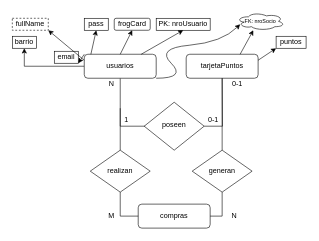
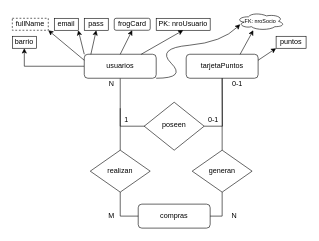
  <mxCell id="0" />
  <mxCell id="1" parent="0" />
  <mxCell id="2" style="edgeStyle=orthogonalEdgeStyle;rounded=0;orthogonalLoop=1;jettySize=auto;html=1;exitX=0.5;exitY=1;exitDx=0;exitDy=0;" parent="1" source="4" edge="1"><mxGeometry relative="1" as="geometry"><mxPoint x="310" y="200" as="targetPoint" /><Array as="points"><mxPoint x="200" y="210" /></Array></mxGeometry></mxCell>
  <mxCell id="3" style="edgeStyle=orthogonalEdgeStyle;rounded=0;orthogonalLoop=1;jettySize=auto;html=1;exitX=0;exitY=0.5;exitDx=0;exitDy=0;entryX=0.5;entryY=1;entryDx=0;entryDy=0;" parent="1" source="4" target="13" edge="1"><mxGeometry relative="1" as="geometry" /></mxCell>
  <mxCell id="4" value="usuarios" style="rounded=1;whiteSpace=wrap;html=1;fontSize=12;glass=0;strokeWidth=1;shadow=0;" parent="1" vertex="1"><mxGeometry x="140" y="90" width="120" height="40" as="geometry" /></mxCell>
  <mxCell id="5" style="edgeStyle=orthogonalEdgeStyle;rounded=0;orthogonalLoop=1;jettySize=auto;html=1;exitX=1;exitY=0.5;exitDx=0;exitDy=0;" parent="1" source="6" edge="1"><mxGeometry relative="1" as="geometry"><mxPoint x="370" y="120" as="targetPoint" /></mxGeometry></mxCell>
  <mxCell id="6" value="poseen" style="rhombus;whiteSpace=wrap;html=1;shadow=0;fontFamily=Helvetica;fontSize=12;align=center;strokeWidth=1;spacing=6;spacingTop=-4;" parent="1" vertex="1"><mxGeometry x="240" y="170" width="100" height="80" as="geometry" /></mxCell>
  <mxCell id="7" value="tarjetaPuntos" style="rounded=1;whiteSpace=wrap;html=1;fontSize=12;glass=0;strokeWidth=1;shadow=0;" parent="1" vertex="1"><mxGeometry x="310" y="90" width="120" height="40" as="geometry" /></mxCell>
  <mxCell id="8" value="1" style="text;html=1;align=center;verticalAlign=middle;resizable=0;points=[];autosize=1;strokeColor=none;" parent="1" vertex="1"><mxGeometry x="200" y="190" width="20" height="20" as="geometry" /></mxCell>
  <mxCell id="9" value="0-1" style="text;html=1;align=center;verticalAlign=middle;resizable=0;points=[];autosize=1;strokeColor=none;" parent="1" vertex="1"><mxGeometry x="340" y="190" width="30" height="20" as="geometry" /></mxCell>
  <mxCell id="10" value="PK: nroUsuario" style="rounded=0;whiteSpace=wrap;html=1;" parent="1" vertex="1"><mxGeometry x="260" y="30" width="90" height="20" as="geometry" /></mxCell>
  <mxCell id="11" value="frogCard" style="whiteSpace=wrap;html=1;rounded=1;" parent="1" vertex="1"><mxGeometry x="190" y="30" width="60" height="20" as="geometry" /></mxCell>
- <mxCell id="12" value="email" style="rounded=0;whiteSpace=wrap;html=1;" parent="1" vertex="1"><mxGeometry x="90" y="85" width="40" height="20" as="geometry" /></mxCell>
+ <mxCell id="12" value="email" style="rounded=0;whiteSpace=wrap;html=1;" parent="1" vertex="1"><mxGeometry x="90" y="30" width="40" height="20" as="geometry" /></mxCell>
  <mxCell id="13" value="barrio" style="rounded=0;whiteSpace=wrap;html=1;" parent="1" vertex="1"><mxGeometry x="20" y="60" width="40" height="20" as="geometry" /></mxCell>
  <mxCell id="14" value="fullName" style="rounded=0;whiteSpace=wrap;html=1;dashed=1;" parent="1" vertex="1"><mxGeometry x="20" y="30" width="60" height="20" as="geometry" /></mxCell>
  <mxCell id="15" value="pass" style="rounded=0;whiteSpace=wrap;html=1;" parent="1" vertex="1"><mxGeometry x="140" y="30" width="40" height="20" as="geometry" /></mxCell>
  <mxCell id="16" value="" style="endArrow=classic;html=1;entryX=1;entryY=1;entryDx=0;entryDy=0;exitX=0;exitY=0;exitDx=0;exitDy=0;" parent="1" source="4" target="12" edge="1"><mxGeometry width="50" height="50" relative="1" as="geometry"><mxPoint x="140" y="90" as="sourcePoint" /><mxPoint x="200" y="60" as="targetPoint" /></mxGeometry></mxCell>
  <mxCell id="17" value="" style="endArrow=classic;html=1;entryX=1;entryY=1;entryDx=0;entryDy=0;exitX=0;exitY=0.25;exitDx=0;exitDy=0;" parent="1" source="4" target="14" edge="1"><mxGeometry width="50" height="50" relative="1" as="geometry"><mxPoint x="140" y="95" as="sourcePoint" /><mxPoint x="190" y="45" as="targetPoint" /></mxGeometry></mxCell>
  <mxCell id="18" value="" style="endArrow=classic;html=1;exitX=0.5;exitY=0;exitDx=0;exitDy=0;entryX=0.5;entryY=1;entryDx=0;entryDy=0;" parent="1" source="4" target="11" edge="1"><mxGeometry width="50" height="50" relative="1" as="geometry"><mxPoint x="175" y="100" as="sourcePoint" /><mxPoint x="225" y="50" as="targetPoint" /></mxGeometry></mxCell>
  <mxCell id="19" value="" style="endArrow=classic;html=1;entryX=0.5;entryY=1;entryDx=0;entryDy=0;exitX=0.092;exitY=0;exitDx=0;exitDy=0;exitPerimeter=0;" parent="1" source="4" target="15" edge="1"><mxGeometry width="50" height="50" relative="1" as="geometry"><mxPoint x="160" y="87" as="sourcePoint" /><mxPoint x="200" y="50" as="targetPoint" /></mxGeometry></mxCell>
  <mxCell id="20" value="" style="endArrow=classic;html=1;entryX=0.5;entryY=1;entryDx=0;entryDy=0;" parent="1" source="4" target="10" edge="1"><mxGeometry width="50" height="50" relative="1" as="geometry"><mxPoint x="260" y="90" as="sourcePoint" /><mxPoint x="310" y="40" as="targetPoint" /></mxGeometry></mxCell>
  <mxCell id="21" value="puntos" style="rounded=0;whiteSpace=wrap;html=1;" parent="1" vertex="1"><mxGeometry x="460" y="60" width="50" height="20" as="geometry" /></mxCell>
  <mxCell id="22" value="" style="endArrow=classic;html=1;entryX=0.5;entryY=1;entryDx=0;entryDy=0;exitX=0.75;exitY=0;exitDx=0;exitDy=0;" parent="1" source="7" edge="1"><mxGeometry width="50" height="50" relative="1" as="geometry"><mxPoint x="420" y="95" as="sourcePoint" /><mxPoint x="422" y="50" as="targetPoint" /><Array as="points" /></mxGeometry></mxCell>
  <mxCell id="23" value="" style="endArrow=classic;html=1;exitX=1;exitY=0.25;exitDx=0;exitDy=0;entryX=0;entryY=1;entryDx=0;entryDy=0;" parent="1" source="7" target="21" edge="1"><mxGeometry width="50" height="50" relative="1" as="geometry"><mxPoint x="430" y="120" as="sourcePoint" /><mxPoint x="470" y="80" as="targetPoint" /></mxGeometry></mxCell>
  <mxCell id="24" value="&lt;font style=&quot;font-size: 9px&quot;&gt;FK: nroSocio&lt;/font&gt;" style="ellipse;shape=cloud;whiteSpace=wrap;html=1;" parent="1" vertex="1"><mxGeometry x="394" y="20" width="80" height="30" as="geometry" /></mxCell>
  <mxCell id="25" value="realizan" style="rhombus;whiteSpace=wrap;html=1;" parent="1" vertex="1"><mxGeometry x="150" y="250" width="100" height="70" as="geometry" /></mxCell>
  <mxCell id="26" value="" style="endArrow=none;html=1;exitX=0.5;exitY=0;exitDx=0;exitDy=0;" parent="1" source="25" edge="1"><mxGeometry width="50" height="50" relative="1" as="geometry"><mxPoint x="200" y="250" as="sourcePoint" /><mxPoint x="200" y="180" as="targetPoint" /></mxGeometry></mxCell>
  <mxCell id="27" style="edgeStyle=orthogonalEdgeStyle;rounded=0;orthogonalLoop=1;jettySize=auto;html=1;exitX=0.5;exitY=1;exitDx=0;exitDy=0;" parent="1" edge="1"><mxGeometry relative="1" as="geometry"><mxPoint x="200" y="320" as="sourcePoint" /><mxPoint x="250" y="360" as="targetPoint" /><Array as="points"><mxPoint x="200" y="360" /></Array></mxGeometry></mxCell>
  <mxCell id="28" value="generan" style="rhombus;whiteSpace=wrap;html=1;" parent="1" vertex="1"><mxGeometry x="320" y="250" width="100" height="70" as="geometry" /></mxCell>
  <mxCell id="29" style="edgeStyle=orthogonalEdgeStyle;rounded=0;orthogonalLoop=1;jettySize=auto;html=1;exitX=0.5;exitY=1;exitDx=0;exitDy=0;" parent="1" edge="1"><mxGeometry relative="1" as="geometry"><mxPoint x="370" y="320" as="sourcePoint" /><mxPoint x="330" y="360" as="targetPoint" /><Array as="points"><mxPoint x="370" y="360" /></Array></mxGeometry></mxCell>
  <mxCell id="30" value="compras" style="rounded=1;whiteSpace=wrap;html=1;fontSize=12;glass=0;strokeWidth=1;shadow=0;" parent="1" vertex="1"><mxGeometry x="230" y="340" width="120" height="40" as="geometry" /></mxCell>
  <mxCell id="31" value="" style="endArrow=none;html=1;exitX=0.5;exitY=0;exitDx=0;exitDy=0;entryX=0.5;entryY=1;entryDx=0;entryDy=0;" parent="1" source="28" target="7" edge="1"><mxGeometry width="50" height="50" relative="1" as="geometry"><mxPoint x="370" y="250" as="sourcePoint" /><mxPoint x="370" y="200" as="targetPoint" /></mxGeometry></mxCell>
  <mxCell id="32" value="N" style="text;html=1;align=center;verticalAlign=middle;resizable=0;points=[];autosize=1;strokeColor=none;" parent="1" vertex="1"><mxGeometry x="175" y="130" width="20" height="20" as="geometry" /></mxCell>
  <mxCell id="33" value="M" style="text;html=1;align=center;verticalAlign=middle;resizable=0;points=[];autosize=1;strokeColor=none;" parent="1" vertex="1"><mxGeometry x="170" y="350" width="30" height="20" as="geometry" /></mxCell>
  <mxCell id="34" value="" style="curved=1;endArrow=classic;html=1;" edge="1" parent="1"><mxGeometry width="50" height="50" relative="1" as="geometry"><mxPoint x="260" y="130" as="sourcePoint" /><mxPoint x="400" y="40" as="targetPoint" /><Array as="points"><mxPoint x="310" y="130" /><mxPoint x="260" y="80" /><mxPoint x="370" y="70" /></Array></mxGeometry></mxCell>
  <mxCell id="35" value="N" style="text;html=1;align=center;verticalAlign=middle;resizable=0;points=[];autosize=1;strokeColor=none;" vertex="1" parent="1"><mxGeometry x="380" y="350" width="20" height="20" as="geometry" /></mxCell>
  <mxCell id="36" value="0-1" style="text;html=1;align=center;verticalAlign=middle;resizable=0;points=[];autosize=1;strokeColor=none;" vertex="1" parent="1"><mxGeometry x="380" y="130" width="30" height="20" as="geometry" /></mxCell>
